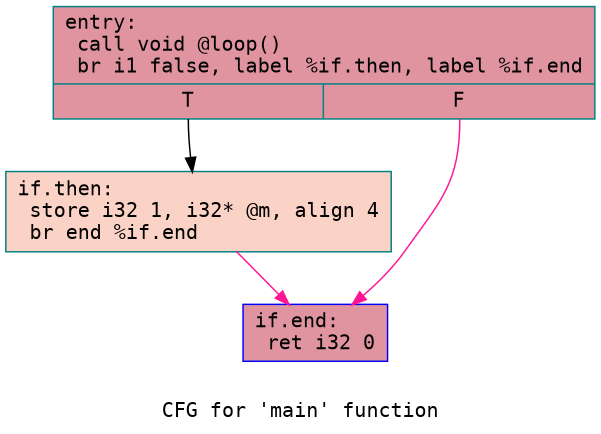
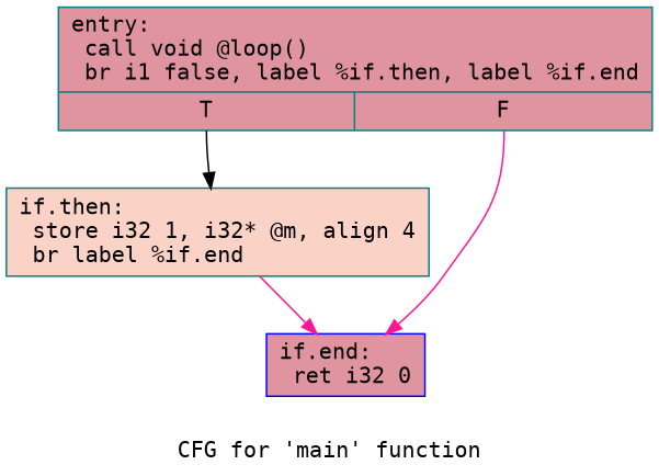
  digraph {
    label="CFG for 'main' function"
    fontname="DejaVu Sans Mono"
    node [color=teal fillcolor="#b70d2870" shape=record style=filled fontname="DejaVu Sans Mono"]
    edge [color=deeppink fontname="DejaVu Sans Mono"]
    n1 [label="{entry:\l  call void @loop()\l  br i1 false, label %if.then, label %if.end\l|{<s0>T|<s1>F}}"]
-   n2 [fillcolor="#f59c7d70" label="{if.then:                                          \l  store i32 1, i32* @m, align 4\l  br end %if.end\l}"]
+   n2 [fillcolor="#f59c7d70" label="{if.then:                                          \l  store i32 1, i32* @m, align 4\l  br label %if.end\l}"]
    n3 [color=blue label="{if.end:                                           \l  ret i32 0\l}"]
    n1 -> n2 [tailport=s0 color=black]
    n1 -> n3 [tailport=s1]
    n2 -> n3
  }
